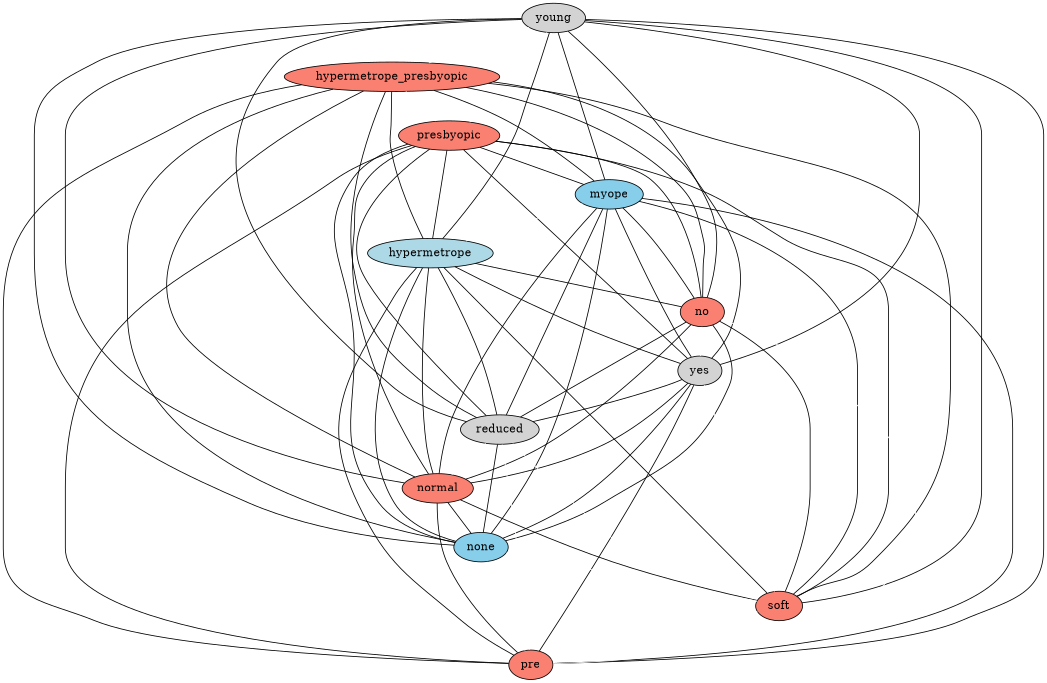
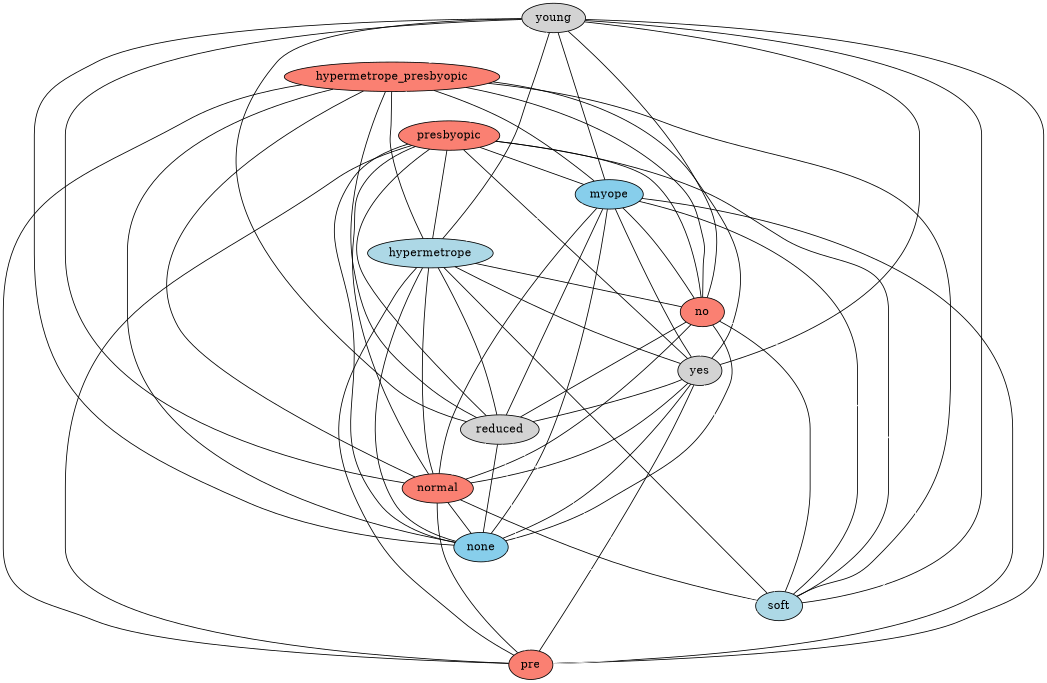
  strict graph {
    node [fillcolor=salmon style=filled]
    edge [color=black]
    young [fillcolor=lightgrey]
    n2 [label=hypermetrope_presbyopic]
    presbyopic
    myope [fillcolor=skyblue]
    hypermetrope [fillcolor=lightblue]
    no
    yes [fillcolor=lightgrey]
    reduced [fillcolor=lightgrey]
    normal
    none [fillcolor=skyblue]
-   soft
+   soft [fillcolor=lightblue]
    n12 [label=pre]
    young -- n2 [color=white]
    young -- presbyopic [color=white]
    young -- myope
    young -- hypermetrope
    young -- no
    young -- yes
    young -- reduced
    young -- normal
    young -- none
    young -- soft
    young -- n12
    n2 -- presbyopic [color=white]
    n2 -- myope
    n2 -- hypermetrope
    n2 -- no
    n2 -- yes
    n2 -- reduced
    n2 -- normal
    n2 -- none
    n2 -- soft
    n2 -- n12
    presbyopic -- myope
    presbyopic -- hypermetrope
    presbyopic -- no
    presbyopic -- yes
    presbyopic -- reduced
    presbyopic -- normal
    presbyopic -- none
    presbyopic -- soft
    presbyopic -- n12
    myope -- hypermetrope [color=white]
    myope -- no
    myope -- yes
    myope -- reduced
    myope -- normal
    myope -- none
    myope -- soft
    myope -- n12
    hypermetrope -- no
    hypermetrope -- yes
    hypermetrope -- reduced
    hypermetrope -- normal
    hypermetrope -- none
    hypermetrope -- soft
    hypermetrope -- n12
    no -- yes [color=white]
    no -- reduced
    no -- normal
    no -- none
    no -- soft
    no -- n12 [color=white]
    yes -- reduced
    yes -- normal
    yes -- none
    yes -- soft [color=white]
    yes -- n12
    reduced -- normal [color=white]
    reduced -- none
    reduced -- soft [color=white]
    reduced -- n12 [color=white]
    normal -- none
    normal -- soft
    normal -- n12
    none -- soft [color=white]
    none -- n12 [color=white]
    soft -- n12 [color=white]
  }
